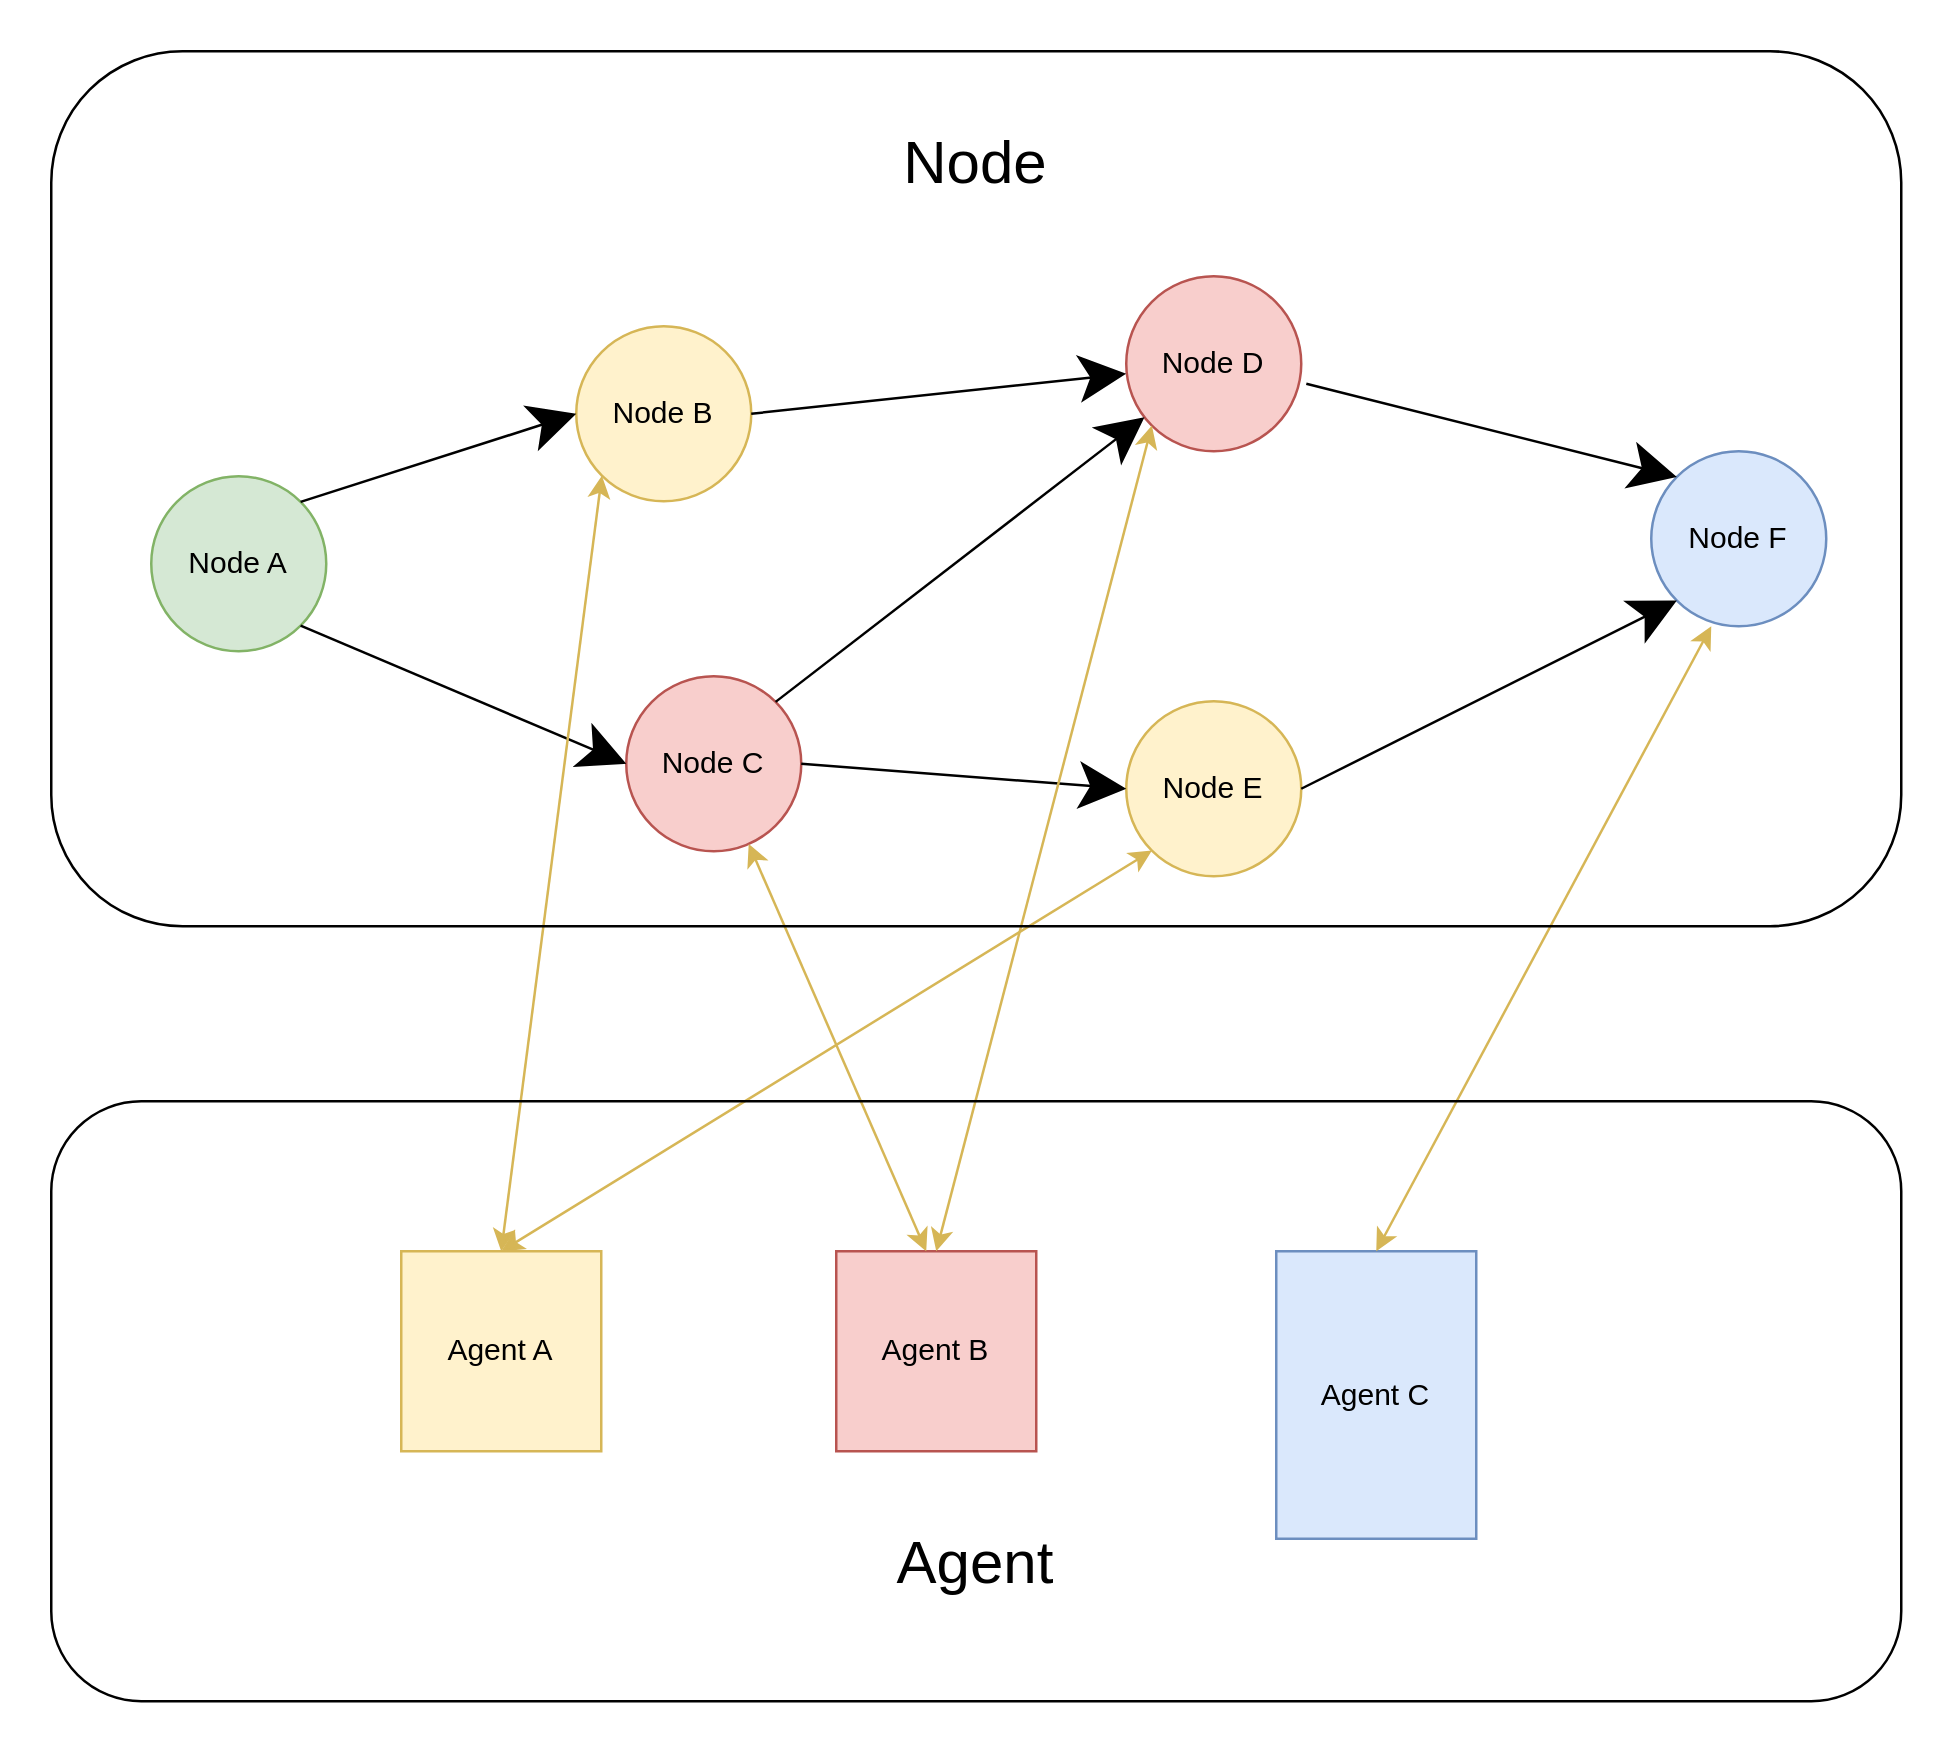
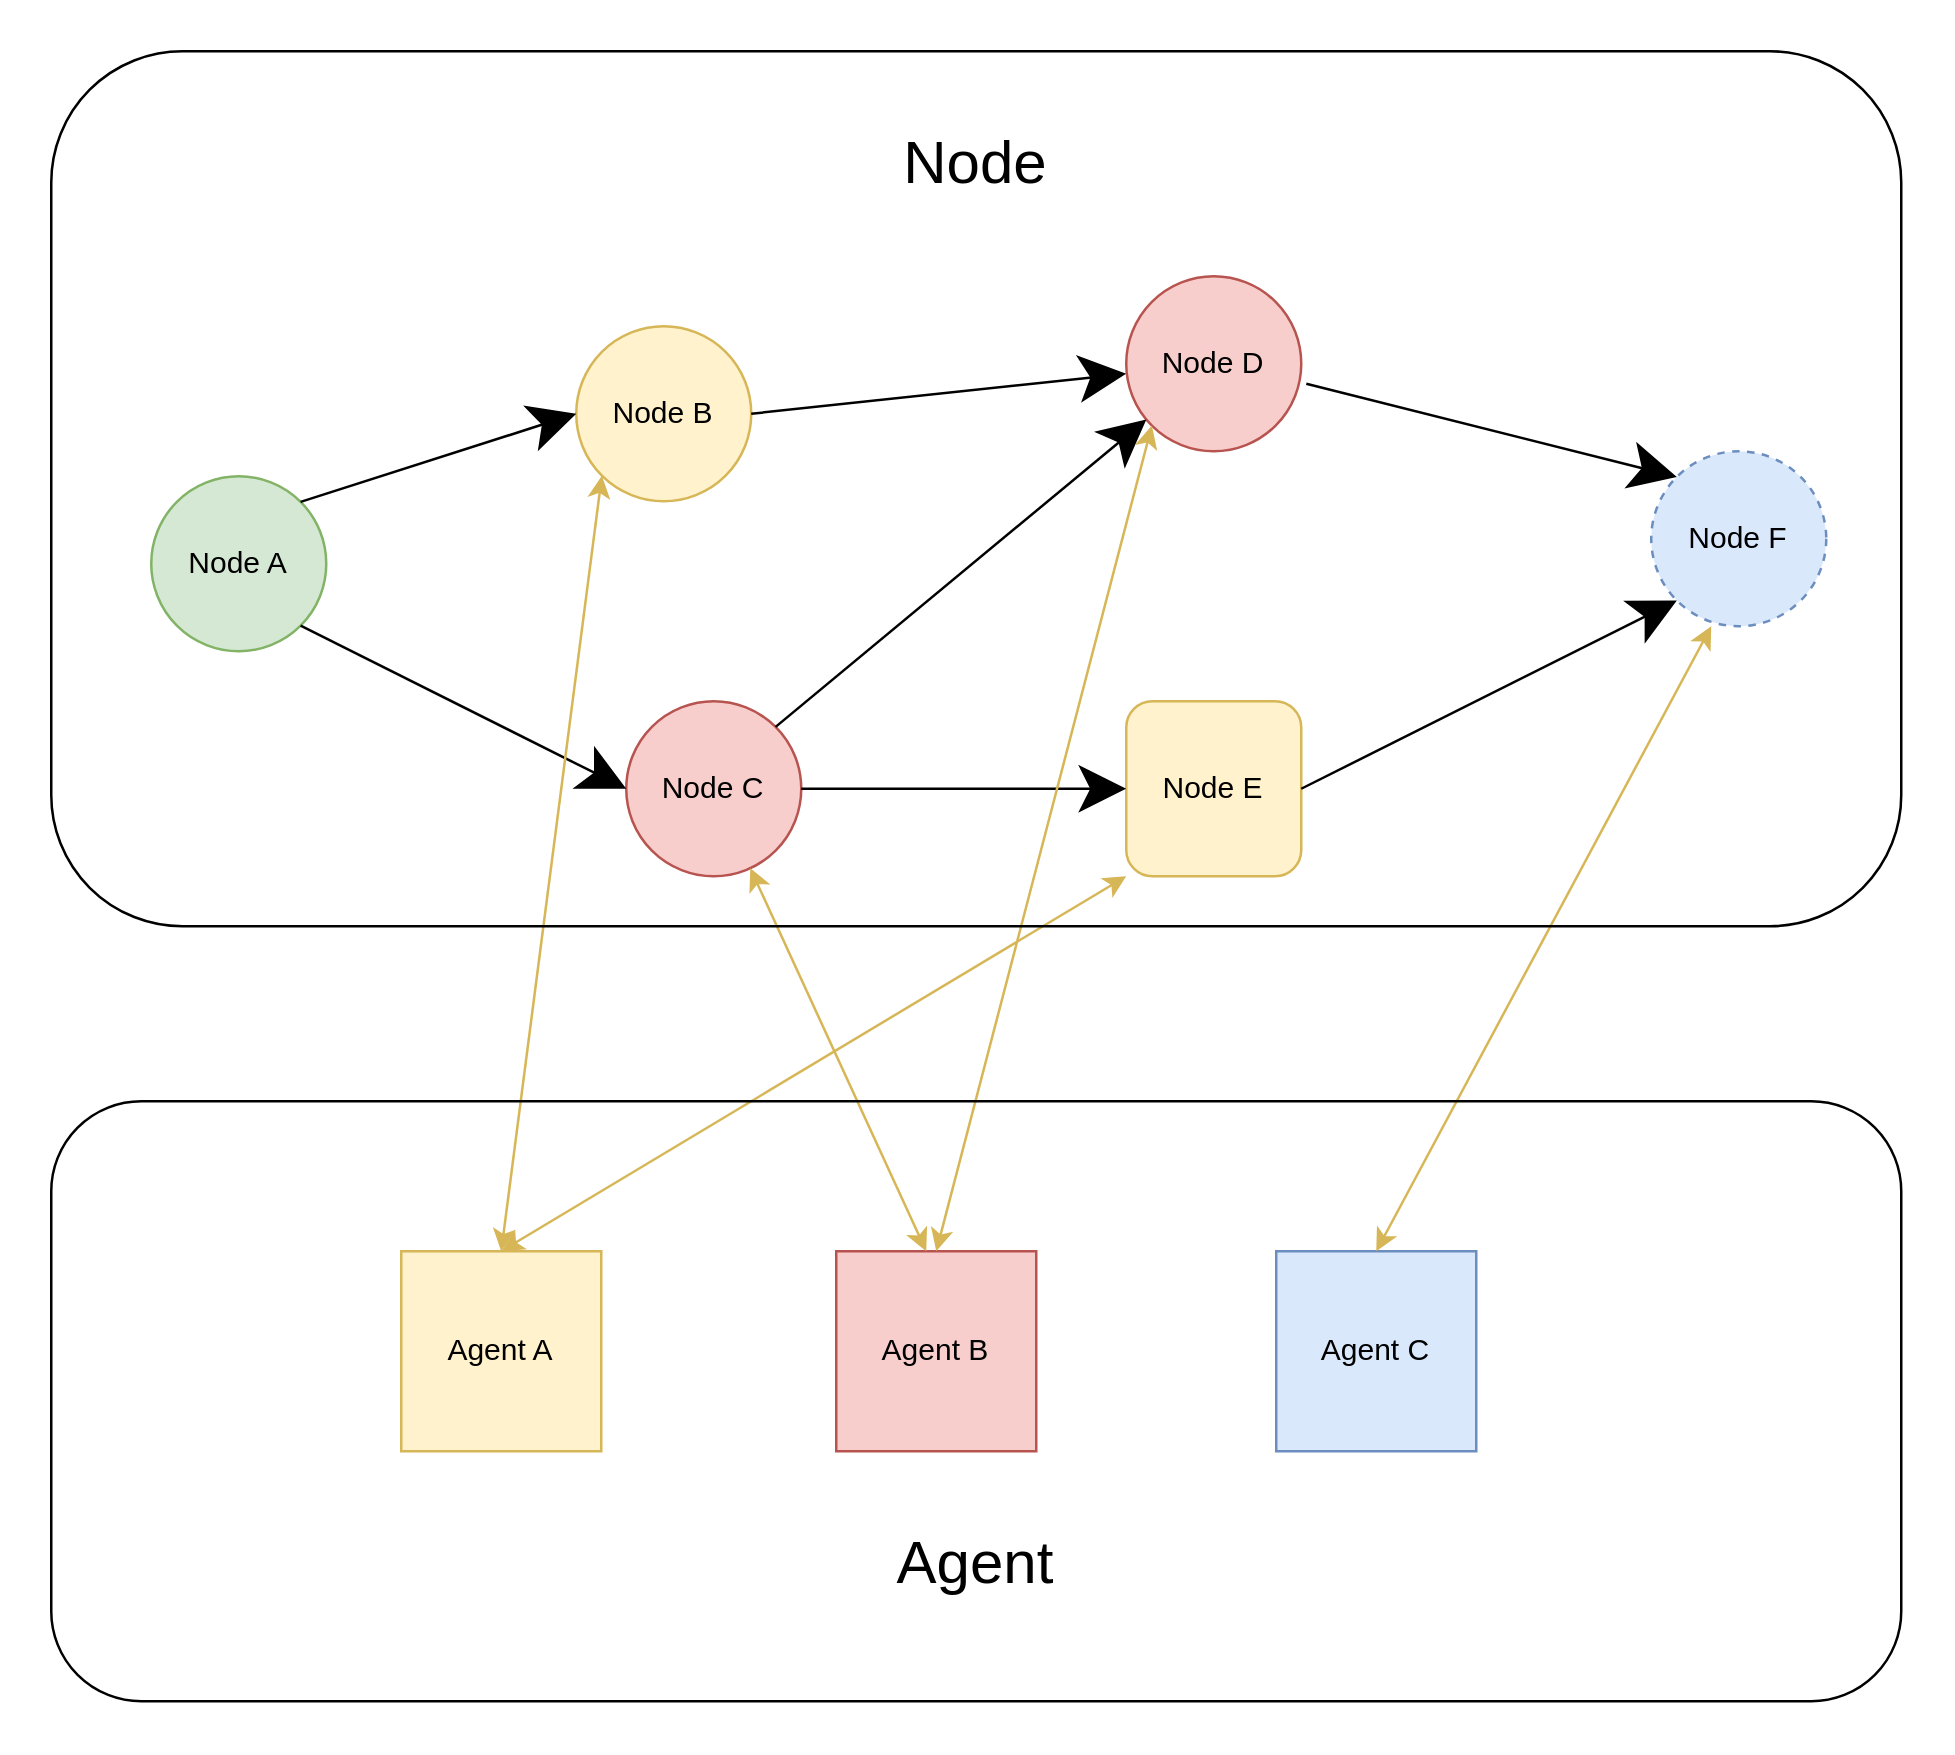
  <mxCell id="0" />
  <mxCell id="1" parent="0" />
  <mxCell id="2" value="Node A" style="ellipse;whiteSpace=wrap;html=1;fillColor=#d5e8d4;strokeColor=#82b366;" parent="1" vertex="1"><mxGeometry x="60" y="190" width="70" height="70" as="geometry" /></mxCell>
  <mxCell id="3" value="Node B" style="ellipse;whiteSpace=wrap;html=1;fillColor=#fff2cc;strokeColor=#d6b656;" parent="1" vertex="1"><mxGeometry x="230" y="130" width="70" height="70" as="geometry" /></mxCell>
- <mxCell id="4" value="Node C" style="ellipse;whiteSpace=wrap;html=1;fillColor=#f8cecc;strokeColor=#b85450;" parent="1" vertex="1"><mxGeometry x="250" y="270" width="70" height="70" as="geometry" /></mxCell>
+ <mxCell id="4" value="Node C" style="ellipse;whiteSpace=wrap;html=1;fillColor=#f8cecc;strokeColor=#b85450;" parent="1" vertex="1"><mxGeometry x="250" y="280" width="70" height="70" as="geometry" /></mxCell>
  <mxCell id="5" value="Node D" style="ellipse;whiteSpace=wrap;html=1;fillColor=#f8cecc;strokeColor=#b85450;" parent="1" vertex="1"><mxGeometry x="450" y="110" width="70" height="70" as="geometry" /></mxCell>
- <mxCell id="6" value="Node E" style="ellipse;whiteSpace=wrap;html=1;fillColor=#fff2cc;strokeColor=#d6b656;" parent="1" vertex="1"><mxGeometry x="450" y="280" width="70" height="70" as="geometry" /></mxCell>
- <mxCell id="7" value="Node F" style="ellipse;whiteSpace=wrap;html=1;fillColor=#dae8fc;strokeColor=#6c8ebf;" parent="1" vertex="1"><mxGeometry x="660" y="180" width="70" height="70" as="geometry" /></mxCell>
+ <mxCell id="6" value="Node E" style="whiteSpace=wrap;html=1;fillColor=#fff2cc;strokeColor=#d6b656;rounded=1;" parent="1" vertex="1"><mxGeometry x="450" y="280" width="70" height="70" as="geometry" /></mxCell>
+ <mxCell id="7" value="Node F" style="ellipse;whiteSpace=wrap;html=1;fillColor=#dae8fc;strokeColor=#6c8ebf;dashed=1;" parent="1" vertex="1"><mxGeometry x="660" y="180" width="70" height="70" as="geometry" /></mxCell>
  <mxCell id="8" value="" style="endArrow=classic;html=1;rounded=0;exitX=1;exitY=0;exitDx=0;exitDy=0;jumpSize=6;endSize=16;" parent="1" edge="1"><mxGeometry width="50" height="50" relative="1" as="geometry"><mxPoint x="119.749" y="200.251" as="sourcePoint" /><mxPoint x="230" y="165" as="targetPoint" /></mxGeometry></mxCell>
  <mxCell id="9" value="" style="endArrow=classic;html=1;rounded=0;entryX=0;entryY=0.5;entryDx=0;entryDy=0;exitX=1;exitY=1;exitDx=0;exitDy=0;endSize=16;" parent="1" target="4" edge="1"><mxGeometry width="50" height="50" relative="1" as="geometry"><mxPoint x="119.749" y="249.749" as="sourcePoint" /><mxPoint x="500" y="350" as="targetPoint" /></mxGeometry></mxCell>
  <mxCell id="10" value="" style="endArrow=classic;html=1;rounded=0;exitX=1;exitY=0.5;exitDx=0;exitDy=0;endSize=16;" parent="1" source="3" edge="1"><mxGeometry width="50" height="50" relative="1" as="geometry"><mxPoint x="330" y="200" as="sourcePoint" /><mxPoint x="450" y="149" as="targetPoint" /></mxGeometry></mxCell>
  <mxCell id="11" value="" style="endArrow=classic;html=1;rounded=0;exitX=1;exitY=0.5;exitDx=0;exitDy=0;entryX=0;entryY=1;entryDx=0;entryDy=0;endSize=16;" parent="1" source="6" target="7" edge="1"><mxGeometry width="50" height="50" relative="1" as="geometry"><mxPoint x="570" y="380" as="sourcePoint" /><mxPoint x="620" y="330" as="targetPoint" /></mxGeometry></mxCell>
  <mxCell id="12" value="" style="endArrow=classic;html=1;rounded=0;exitX=1.029;exitY=0.614;exitDx=0;exitDy=0;entryX=0;entryY=0;entryDx=0;entryDy=0;exitPerimeter=0;endSize=16;" parent="1" source="5" target="7" edge="1"><mxGeometry width="50" height="50" relative="1" as="geometry"><mxPoint x="519.999" y="160.001" as="sourcePoint" /><mxPoint x="521.25" y="229.75" as="targetPoint" /></mxGeometry></mxCell>
  <mxCell id="13" value="" style="endArrow=classic;html=1;rounded=0;exitX=1;exitY=0.5;exitDx=0;exitDy=0;entryX=0;entryY=0.5;entryDx=0;entryDy=0;endSize=16;" parent="1" source="4" target="6" edge="1"><mxGeometry width="50" height="50" relative="1" as="geometry"><mxPoint x="450" y="400" as="sourcePoint" /><mxPoint x="390" y="210" as="targetPoint" /></mxGeometry></mxCell>
  <mxCell id="14" value="" style="endArrow=classic;html=1;rounded=0;exitX=1;exitY=0;exitDx=0;exitDy=0;endSize=16;" parent="1" source="4" target="5" edge="1"><mxGeometry width="50" height="50" relative="1" as="geometry"><mxPoint x="450" y="400" as="sourcePoint" /><mxPoint x="500" y="350" as="targetPoint" /></mxGeometry></mxCell>
  <mxCell id="15" value="Agent A" style="whiteSpace=wrap;html=1;aspect=fixed;fillColor=#fff2cc;strokeColor=#d6b656;" parent="1" vertex="1"><mxGeometry x="160" y="500" width="80" height="80" as="geometry" /></mxCell>
- <mxCell id="16" value="Agent C" style="whiteSpace=wrap;html=1;aspect=fixed;fillColor=#dae8fc;strokeColor=#6c8ebf;" parent="1" vertex="1"><mxGeometry x="510" y="500" width="80" height="115" as="geometry" /></mxCell>
+ <mxCell id="16" value="Agent C" style="whiteSpace=wrap;html=1;aspect=fixed;fillColor=#dae8fc;strokeColor=#6c8ebf;" parent="1" vertex="1"><mxGeometry x="510" y="500" width="80" height="80" as="geometry" /></mxCell>
  <mxCell id="17" value="Agent B" style="whiteSpace=wrap;html=1;aspect=fixed;fillColor=#f8cecc;strokeColor=#b85450;" parent="1" vertex="1"><mxGeometry x="334" y="500" width="80" height="80" as="geometry" /></mxCell>
  <mxCell id="18" value="" style="endArrow=classic;html=1;rounded=0;exitX=0.5;exitY=0;exitDx=0;exitDy=0;entryX=0;entryY=1;entryDx=0;entryDy=0;fillColor=#fff2cc;strokeColor=#d6b656;startArrow=classic;startFill=1;endFill=1;" parent="1" source="15" target="3" edge="1"><mxGeometry width="50" height="50" relative="1" as="geometry"><mxPoint x="450" y="450" as="sourcePoint" /><mxPoint x="500" y="400" as="targetPoint" /></mxGeometry></mxCell>
  <mxCell id="19" value="" style="endArrow=classic;html=1;rounded=0;exitX=0.5;exitY=0;exitDx=0;exitDy=0;entryX=0;entryY=1;entryDx=0;entryDy=0;fillColor=#fff2cc;strokeColor=#d6b656;endFill=1;startArrow=classic;startFill=1;" parent="1" source="17" target="5" edge="1"><mxGeometry width="50" height="50" relative="1" as="geometry"><mxPoint x="450" y="390" as="sourcePoint" /><mxPoint x="500" y="340" as="targetPoint" /></mxGeometry></mxCell>
  <mxCell id="20" value="" style="endArrow=classic;html=1;rounded=0;entryX=0;entryY=1;entryDx=0;entryDy=0;exitX=0.5;exitY=0;exitDx=0;exitDy=0;fillColor=#fff2cc;strokeColor=#d6b656;startArrow=classic;startFill=1;endFill=1;" parent="1" source="15" target="6" edge="1"><mxGeometry width="50" height="50" relative="1" as="geometry"><mxPoint x="200" y="480" as="sourcePoint" /><mxPoint x="500" y="340" as="targetPoint" /></mxGeometry></mxCell>
  <mxCell id="21" value="" style="endArrow=classic;html=1;rounded=0;fillColor=#fff2cc;strokeColor=#d6b656;startArrow=classic;startFill=1;endFill=1;" parent="1" target="4" edge="1"><mxGeometry width="50" height="50" relative="1" as="geometry"><mxPoint x="370" y="500" as="sourcePoint" /><mxPoint x="500" y="340" as="targetPoint" /></mxGeometry></mxCell>
  <mxCell id="22" value="" style="endArrow=classic;html=1;rounded=0;exitX=0.5;exitY=0;exitDx=0;exitDy=0;entryX=0.343;entryY=1;entryDx=0;entryDy=0;entryPerimeter=0;fillColor=#fff2cc;strokeColor=#d6b656;startArrow=classic;startFill=1;endFill=1;" parent="1" source="16" target="7" edge="1"><mxGeometry width="50" height="50" relative="1" as="geometry"><mxPoint x="450" y="390" as="sourcePoint" /><mxPoint x="500" y="340" as="targetPoint" /></mxGeometry></mxCell>
  <mxCell id="23" value="" style="rounded=1;whiteSpace=wrap;html=1;fillColor=none;" parent="1" vertex="1"><mxGeometry x="20" y="20" width="740" height="350" as="geometry" /></mxCell>
  <mxCell id="24" value="&lt;font style=&quot;font-size: 24px;&quot;&gt;Node&lt;/font&gt;" style="text;html=1;align=center;verticalAlign=middle;whiteSpace=wrap;rounded=0;" parent="1" vertex="1"><mxGeometry x="322" y="40" width="136" height="50" as="geometry" /></mxCell>
  <mxCell id="25" value="" style="rounded=1;whiteSpace=wrap;html=1;fillColor=none;" vertex="1" parent="1"><mxGeometry x="20" y="440" width="740" height="240" as="geometry" /></mxCell>
  <mxCell id="26" value="&lt;font style=&quot;font-size: 24px;&quot;&gt;Agent&lt;/font&gt;" style="text;html=1;align=center;verticalAlign=middle;whiteSpace=wrap;rounded=0;" vertex="1" parent="1"><mxGeometry x="322" y="600" width="136" height="50" as="geometry" /></mxCell>
